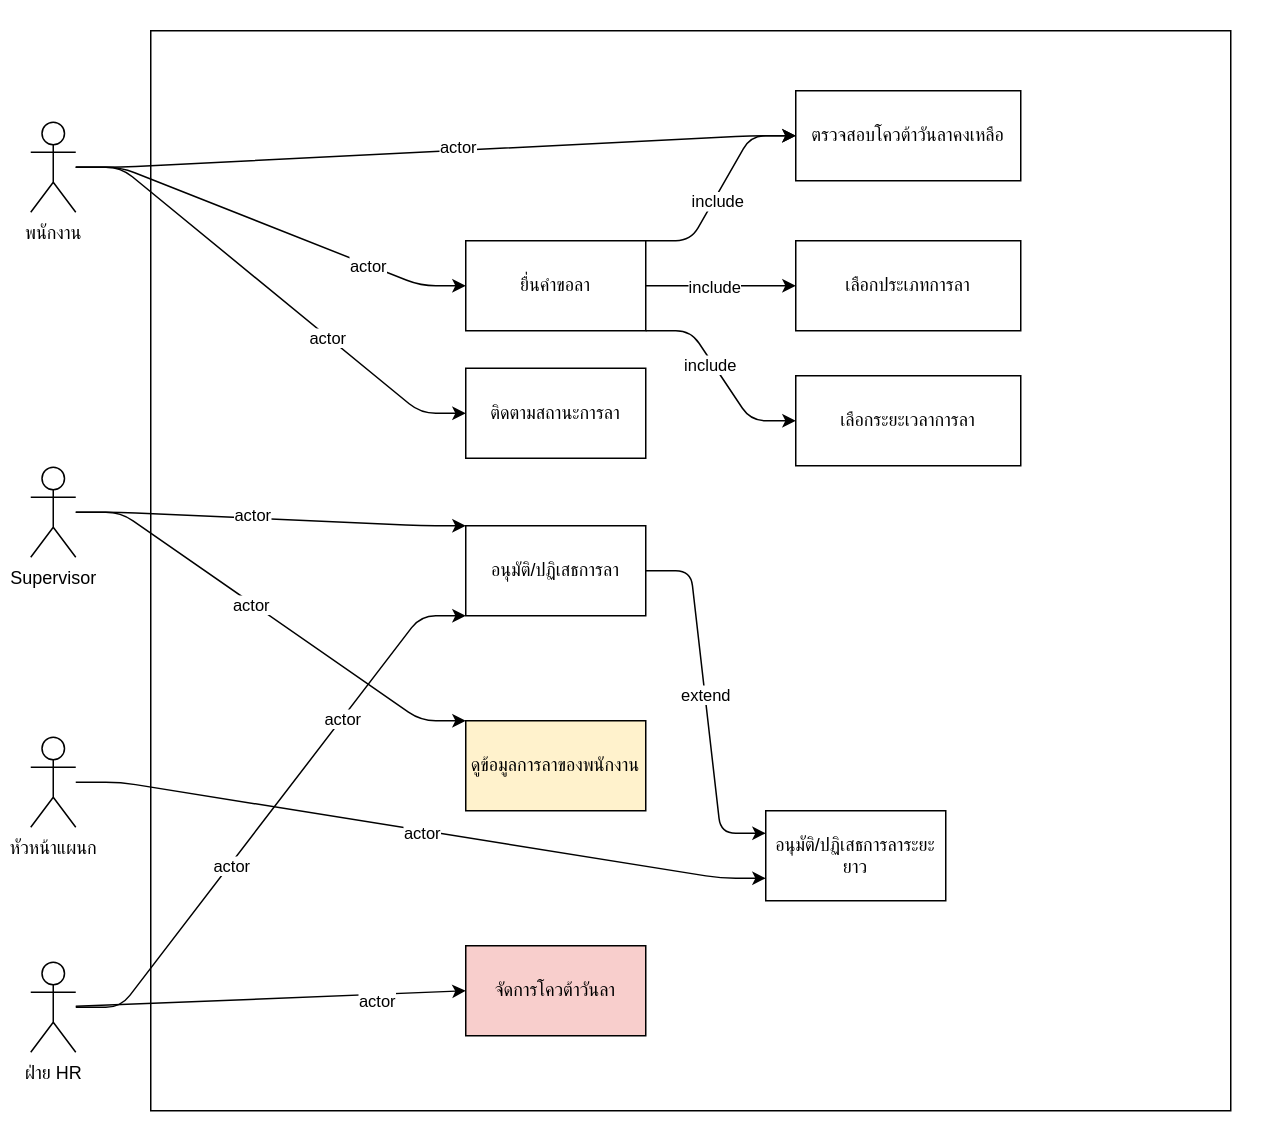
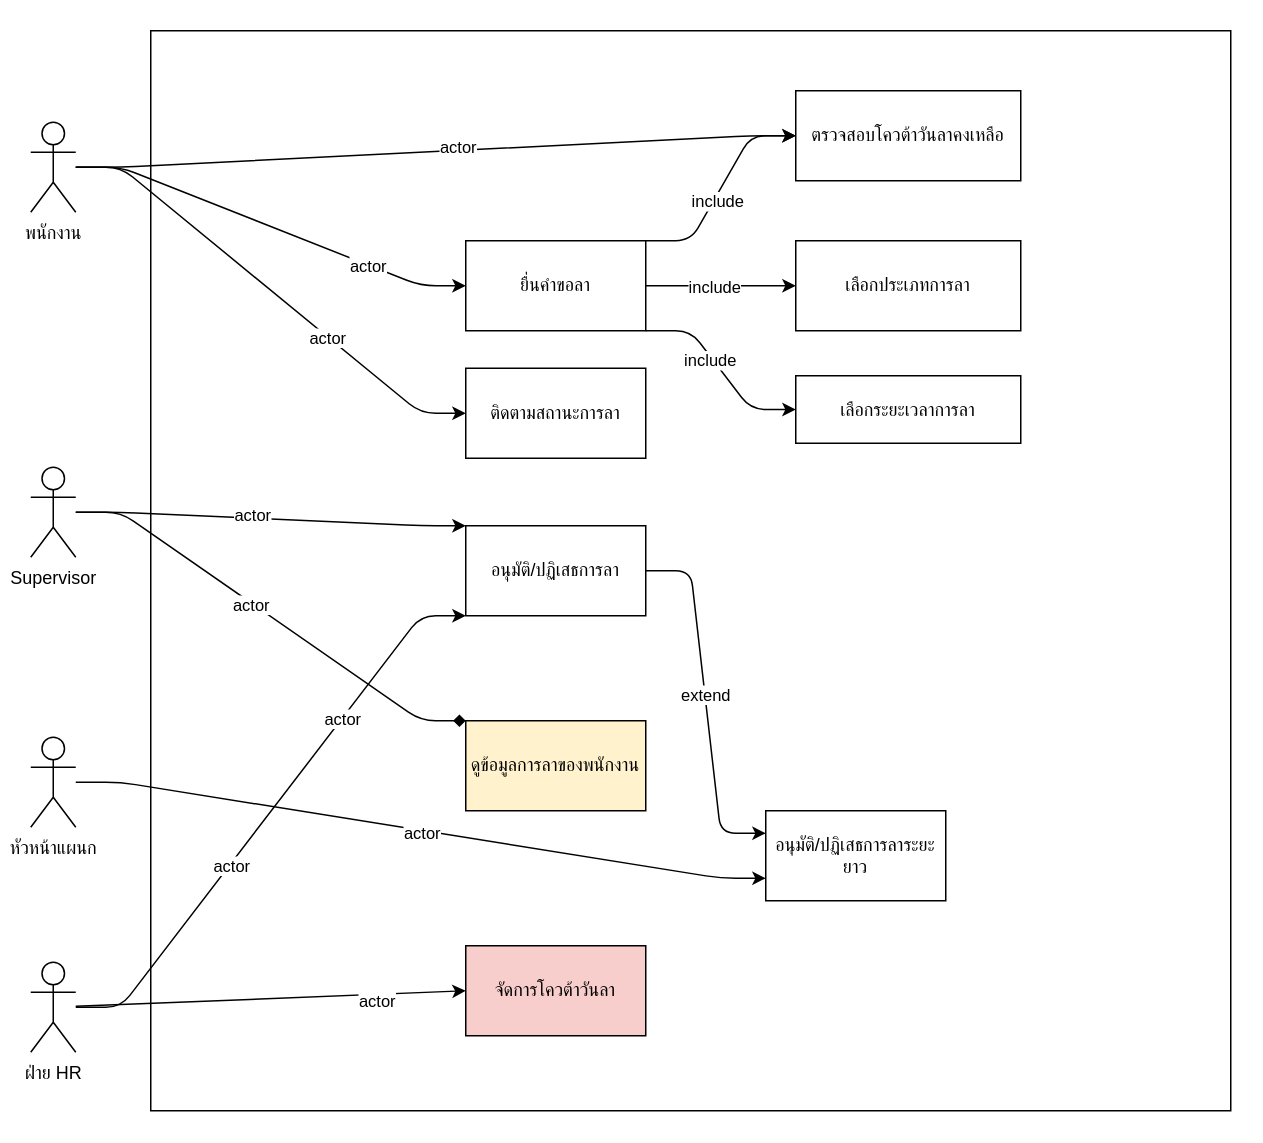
  <mxCell id="0" />
  <mxCell id="1" parent="0" />
  <mxCell id="2" value="" style="whiteSpace=wrap;html=1;aspect=fixed;" parent="1" vertex="1"><mxGeometry x="100" y="20" width="720" height="720" as="geometry" /></mxCell>
  <mxCell id="3" value="ติดตามสถานะการลา" style="rounded=0;whiteSpace=wrap;html=1;" parent="1" vertex="1"><mxGeometry x="310" y="245" width="120" height="60" as="geometry" /></mxCell>
  <mxCell id="4" value="ตรวจสอบโควต้าวันลาคงเหลือ" style="rounded=0;whiteSpace=wrap;html=1;" parent="1" vertex="1"><mxGeometry x="530" y="60" width="150" height="60" as="geometry" /></mxCell>
  <mxCell id="5" style="edgeStyle=entityRelationEdgeStyle;html=1;exitX=1;exitY=0;exitDx=0;exitDy=0;" parent="1" source="11" target="4" edge="1"><mxGeometry relative="1" as="geometry" /></mxCell>
  <mxCell id="6" value="include" style="edgeLabel;html=1;align=center;verticalAlign=middle;resizable=0;points=[];" parent="5" vertex="1" connectable="0"><mxGeometry x="-0.12" y="-3" relative="1" as="geometry"><mxPoint x="-1" as="offset" /></mxGeometry></mxCell>
  <mxCell id="7" style="edgeStyle=entityRelationEdgeStyle;html=1;entryX=0;entryY=0.5;entryDx=0;entryDy=0;" parent="1" source="11" target="18" edge="1"><mxGeometry relative="1" as="geometry" /></mxCell>
  <mxCell id="8" value="include" style="edgeLabel;html=1;align=center;verticalAlign=middle;resizable=0;points=[];" parent="7" vertex="1" connectable="0"><mxGeometry x="-0.269" relative="1" as="geometry"><mxPoint x="8" as="offset" /></mxGeometry></mxCell>
  <mxCell id="9" style="edgeStyle=entityRelationEdgeStyle;html=1;entryX=0;entryY=0.5;entryDx=0;entryDy=0;exitX=1;exitY=1;exitDx=0;exitDy=0;" parent="1" source="11" target="19" edge="1"><mxGeometry relative="1" as="geometry" /></mxCell>
  <mxCell id="10" value="include" style="edgeLabel;html=1;align=center;verticalAlign=middle;resizable=0;points=[];" parent="9" vertex="1" connectable="0"><mxGeometry x="-0.155" y="-2" relative="1" as="geometry"><mxPoint as="offset" /></mxGeometry></mxCell>
  <mxCell id="11" value="ยื่นคำขอลา" style="rounded=0;whiteSpace=wrap;html=1;" parent="1" vertex="1"><mxGeometry x="310" y="160" width="120" height="60" as="geometry" /></mxCell>
  <mxCell id="12" style="edgeStyle=entityRelationEdgeStyle;html=1;entryX=0;entryY=0.5;entryDx=0;entryDy=0;" parent="1" source="20" target="4" edge="1"><mxGeometry relative="1" as="geometry"><mxPoint x="65.92" y="124.62" as="sourcePoint" /><mxPoint x="350" y="70" as="targetPoint" /><Array as="points"><mxPoint x="130" y="90" /><mxPoint x="300" y="90" /><mxPoint x="300" y="90" /></Array></mxGeometry></mxCell>
  <mxCell id="13" value="actor" style="edgeLabel;html=1;align=center;verticalAlign=middle;resizable=0;points=[];" parent="12" vertex="1" connectable="0"><mxGeometry x="0.056" y="1" relative="1" as="geometry"><mxPoint x="1" y="-1" as="offset" /></mxGeometry></mxCell>
  <mxCell id="14" style="edgeStyle=entityRelationEdgeStyle;html=1;entryX=0;entryY=0.5;entryDx=0;entryDy=0;" parent="1" source="20" target="3" edge="1"><mxGeometry relative="1" as="geometry"><mxPoint x="51.76" y="149.7" as="sourcePoint" /><mxPoint x="330" y="180" as="targetPoint" /></mxGeometry></mxCell>
  <mxCell id="15" value="actor" style="edgeLabel;html=1;align=center;verticalAlign=middle;resizable=0;points=[];" parent="14" vertex="1" connectable="0"><mxGeometry x="0.306" y="-1" relative="1" as="geometry"><mxPoint as="offset" /></mxGeometry></mxCell>
  <mxCell id="16" style="edgeStyle=entityRelationEdgeStyle;html=1;entryX=0;entryY=0.5;entryDx=0;entryDy=0;entryPerimeter=0;" parent="1" source="20" target="11" edge="1"><mxGeometry relative="1" as="geometry"><mxPoint x="70" y="135" as="sourcePoint" /><mxPoint x="310" y="180" as="targetPoint" /></mxGeometry></mxCell>
  <mxCell id="17" value="actor" style="edgeLabel;html=1;align=center;verticalAlign=middle;resizable=0;points=[];" parent="16" vertex="1" connectable="0"><mxGeometry x="0.506" y="-1" relative="1" as="geometry"><mxPoint as="offset" /></mxGeometry></mxCell>
  <mxCell id="18" value="เลือกประเภทการลา" style="rounded=0;whiteSpace=wrap;html=1;" parent="1" vertex="1"><mxGeometry x="530" y="160" width="150" height="60" as="geometry" /></mxCell>
- <mxCell id="19" value="เลือกระยะเวลาการลา" style="rounded=0;whiteSpace=wrap;html=1;" parent="1" vertex="1"><mxGeometry x="530" y="250" width="150" height="60" as="geometry" /></mxCell>
+ <mxCell id="19" value="เลือกระยะเวลาการลา" style="rounded=0;whiteSpace=wrap;html=1;" parent="1" vertex="1"><mxGeometry x="530" y="250" width="150" height="45" as="geometry" /></mxCell>
  <mxCell id="20" value="&lt;span style=&quot;color: rgb(0, 0, 0);&quot;&gt;พนักงาน&lt;/span&gt;" style="shape=umlActor;verticalLabelPosition=bottom;verticalAlign=top;html=1;outlineConnect=0;" parent="1" vertex="1"><mxGeometry x="20" y="81" width="30" height="60" as="geometry" /></mxCell>
  <mxCell id="21" style="edgeStyle=entityRelationEdgeStyle;html=1;entryX=0;entryY=0;entryDx=0;entryDy=0;" parent="1" source="25" target="37" edge="1"><mxGeometry relative="1" as="geometry" /></mxCell>
  <mxCell id="22" value="actor" style="edgeLabel;html=1;align=center;verticalAlign=middle;resizable=0;points=[];" parent="21" vertex="1" connectable="0"><mxGeometry x="-0.102" y="2" relative="1" as="geometry"><mxPoint as="offset" /></mxGeometry></mxCell>
- <mxCell id="23" style="edgeStyle=entityRelationEdgeStyle;html=1;entryX=0;entryY=0;entryDx=0;entryDy=0;" parent="1" source="25" target="38" edge="1"><mxGeometry relative="1" as="geometry" /></mxCell>
+ <mxCell id="23" style="edgeStyle=entityRelationEdgeStyle;html=1;entryX=0;entryY=0;entryDx=0;entryDy=0;endArrow=diamond;" parent="1" source="25" target="38" edge="1"><mxGeometry relative="1" as="geometry" /></mxCell>
  <mxCell id="24" value="actor" style="edgeLabel;html=1;align=center;verticalAlign=middle;resizable=0;points=[];" parent="23" vertex="1" connectable="0"><mxGeometry x="-0.107" y="-1" relative="1" as="geometry"><mxPoint as="offset" /></mxGeometry></mxCell>
  <mxCell id="25" value="Supervisor" style="shape=umlActor;verticalLabelPosition=bottom;verticalAlign=top;html=1;outlineConnect=0;" parent="1" vertex="1"><mxGeometry x="20" y="311" width="30" height="60" as="geometry" /></mxCell>
  <mxCell id="26" style="edgeStyle=entityRelationEdgeStyle;html=1;entryX=0;entryY=0.75;entryDx=0;entryDy=0;" parent="1" source="28" target="40" edge="1"><mxGeometry relative="1" as="geometry"><mxPoint x="160" y="620" as="sourcePoint" /><Array as="points"><mxPoint x="310" y="570" /><mxPoint x="290" y="585" /><mxPoint x="270" y="590" /><mxPoint x="350" y="580" /><mxPoint x="360" y="600" /><mxPoint x="380" y="580" /><mxPoint x="310" y="580" /><mxPoint x="300" y="530" /><mxPoint x="500" y="570" /></Array></mxGeometry></mxCell>
  <mxCell id="27" value="actor" style="edgeLabel;html=1;align=center;verticalAlign=middle;resizable=0;points=[];" parent="26" vertex="1" connectable="0"><mxGeometry x="0.001" y="-1" relative="1" as="geometry"><mxPoint as="offset" /></mxGeometry></mxCell>
  <mxCell id="28" value="หัวหน้าแผนก" style="shape=umlActor;verticalLabelPosition=bottom;verticalAlign=top;html=1;outlineConnect=0;" parent="1" vertex="1"><mxGeometry x="20" y="491" width="30" height="60" as="geometry" /></mxCell>
  <mxCell id="29" style="edgeStyle=entityRelationEdgeStyle;html=1;entryX=0;entryY=1;entryDx=0;entryDy=0;" parent="1" source="34" target="37" edge="1"><mxGeometry relative="1" as="geometry"><Array as="points"><mxPoint x="140" y="510" /></Array></mxGeometry></mxCell>
  <mxCell id="30" value="actor" style="edgeLabel;html=1;align=center;verticalAlign=middle;resizable=0;points=[];" parent="29" vertex="1" connectable="0"><mxGeometry x="-0.227" y="-1" relative="1" as="geometry"><mxPoint as="offset" /></mxGeometry></mxCell>
  <mxCell id="31" value="actor" style="edgeLabel;html=1;align=center;verticalAlign=middle;resizable=0;points=[];" parent="29" vertex="1" connectable="0"><mxGeometry x="0.402" relative="1" as="geometry"><mxPoint as="offset" /></mxGeometry></mxCell>
  <mxCell id="32" style="edgeStyle=none;html=1;entryX=0;entryY=0.5;entryDx=0;entryDy=0;" parent="1" source="34" target="39" edge="1"><mxGeometry relative="1" as="geometry" /></mxCell>
  <mxCell id="33" value="actor" style="edgeLabel;html=1;align=center;verticalAlign=middle;resizable=0;points=[];" parent="32" vertex="1" connectable="0"><mxGeometry x="0.539" y="-4" relative="1" as="geometry"><mxPoint as="offset" /></mxGeometry></mxCell>
  <mxCell id="34" value="ฝ่าย HR" style="shape=umlActor;verticalLabelPosition=bottom;verticalAlign=top;html=1;outlineConnect=0;" parent="1" vertex="1"><mxGeometry x="20" y="641" width="30" height="60" as="geometry" /></mxCell>
  <mxCell id="35" style="edgeStyle=entityRelationEdgeStyle;html=1;entryX=0;entryY=0.25;entryDx=0;entryDy=0;exitX=1;exitY=0.5;exitDx=0;exitDy=0;" parent="1" source="37" target="40" edge="1"><mxGeometry relative="1" as="geometry" /></mxCell>
  <mxCell id="36" value="extend" style="edgeLabel;html=1;align=center;verticalAlign=middle;resizable=0;points=[];" parent="35" vertex="1" connectable="0"><mxGeometry x="-0.039" relative="1" as="geometry"><mxPoint as="offset" /></mxGeometry></mxCell>
  <mxCell id="37" value="อนุมัติ/ปฏิเสธการลา" style="rounded=0;whiteSpace=wrap;html=1;" parent="1" vertex="1"><mxGeometry x="310" y="350" width="120" height="60" as="geometry" /></mxCell>
  <mxCell id="38" value="ดูข้อมูลการลาของพนักงาน" style="rounded=0;whiteSpace=wrap;html=1;fillColor=#fff2cc;" parent="1" vertex="1"><mxGeometry x="310" y="480" width="120" height="60" as="geometry" /></mxCell>
  <mxCell id="39" value="จัดการโควต้าวันลา" style="rounded=0;whiteSpace=wrap;html=1;fillColor=#f8cecc;" parent="1" vertex="1"><mxGeometry x="310" y="630" width="120" height="60" as="geometry" /></mxCell>
  <mxCell id="40" value="อนุมัติ/ปฏิเสธการลาระยะยาว" style="rounded=0;whiteSpace=wrap;html=1;" parent="1" vertex="1"><mxGeometry x="510" y="540" width="120" height="60" as="geometry" /></mxCell>
